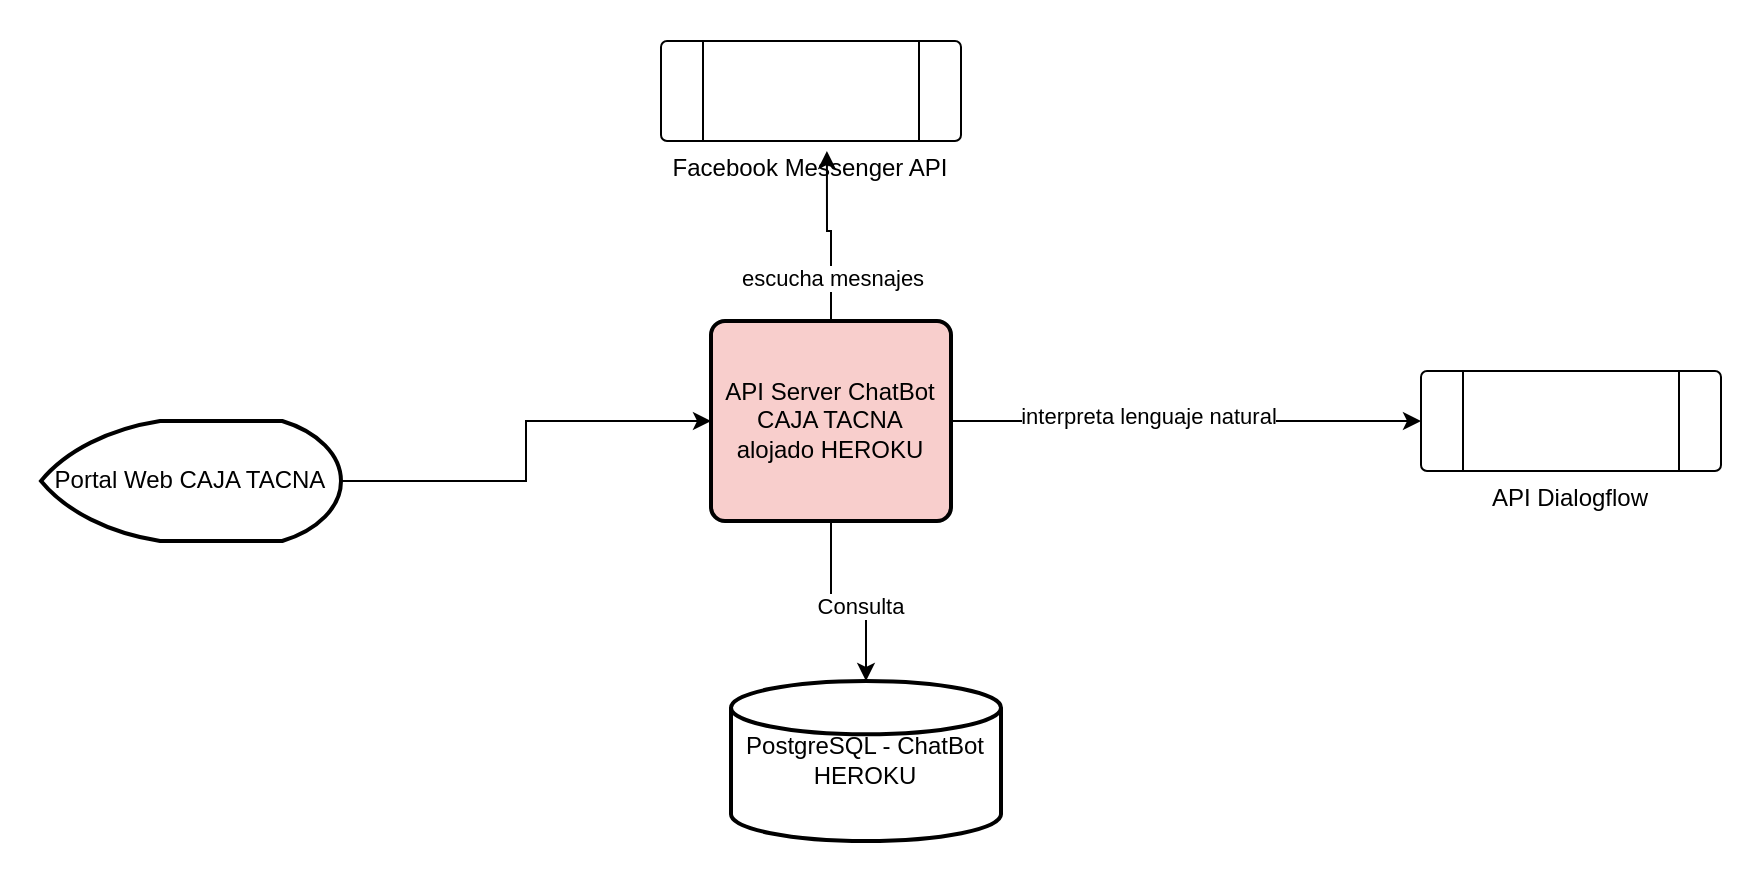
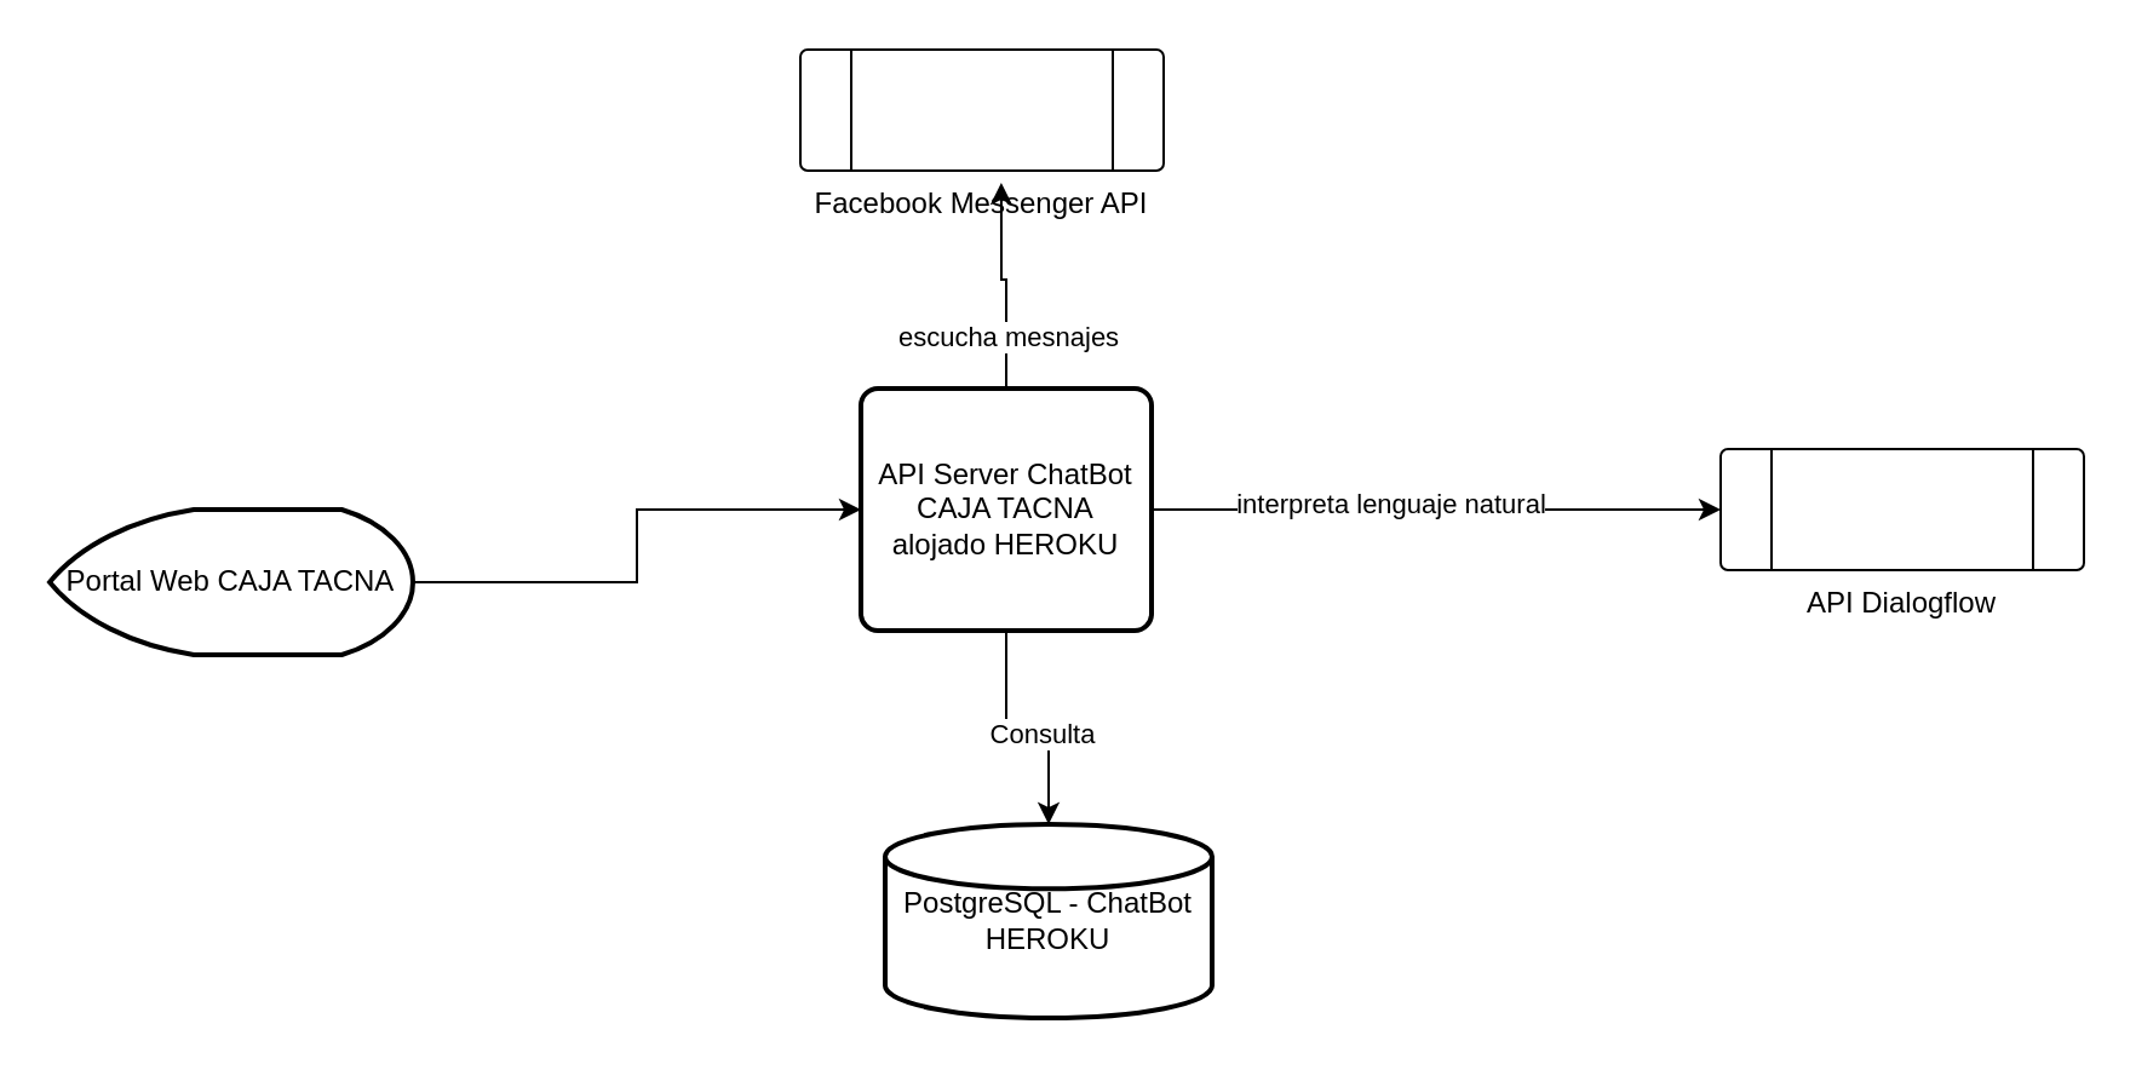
  <mxCell id="0" />
  <mxCell id="1" parent="0" />
  <mxCell id="2" style="edgeStyle=orthogonalEdgeStyle;rounded=0;orthogonalLoop=1;jettySize=auto;html=1;" edge="1" parent="1" source="3" target="10"><mxGeometry relative="1" as="geometry" /></mxCell>
  <mxCell id="3" value="Portal Web CAJA TACNA" style="strokeWidth=2;html=1;shape=mxgraph.flowchart.display;whiteSpace=wrap;" vertex="1" parent="1"><mxGeometry x="20" y="210" width="150" height="60" as="geometry" /></mxCell>
  <mxCell id="4" style="edgeStyle=orthogonalEdgeStyle;rounded=0;orthogonalLoop=1;jettySize=auto;html=1;entryX=0.553;entryY=1.1;entryDx=0;entryDy=0;entryPerimeter=0;" edge="1" parent="1" source="10" target="13"><mxGeometry relative="1" as="geometry" /></mxCell>
  <mxCell id="5" value="escucha mesnajes" style="edgeLabel;html=1;align=center;verticalAlign=middle;resizable=0;points=[];" vertex="1" connectable="0" parent="4"><mxGeometry x="-0.49" relative="1" as="geometry"><mxPoint as="offset" /></mxGeometry></mxCell>
  <mxCell id="6" style="edgeStyle=orthogonalEdgeStyle;rounded=0;orthogonalLoop=1;jettySize=auto;html=1;entryX=0;entryY=0.5;entryDx=0;entryDy=0;" edge="1" parent="1" source="10" target="12"><mxGeometry relative="1" as="geometry" /></mxCell>
  <mxCell id="7" value="interpreta lenguaje natural" style="edgeLabel;html=1;align=center;verticalAlign=middle;resizable=0;points=[];" vertex="1" connectable="0" parent="6"><mxGeometry x="-0.167" y="3" relative="1" as="geometry"><mxPoint as="offset" /></mxGeometry></mxCell>
  <mxCell id="8" style="edgeStyle=orthogonalEdgeStyle;rounded=0;orthogonalLoop=1;jettySize=auto;html=1;" edge="1" parent="1" source="10" target="11"><mxGeometry relative="1" as="geometry" /></mxCell>
  <mxCell id="9" value="Consulta" style="edgeLabel;html=1;align=center;verticalAlign=middle;resizable=0;points=[];" vertex="1" connectable="0" parent="8"><mxGeometry x="0.116" y="-2" relative="1" as="geometry"><mxPoint as="offset" /></mxGeometry></mxCell>
- <mxCell id="10" value="API Server ChatBot CAJA TACNA&lt;br&gt;alojado HEROKU" style="rounded=1;whiteSpace=wrap;html=1;absoluteArcSize=1;arcSize=14;strokeWidth=2;fillColor=#f8cecc;" vertex="1" parent="1"><mxGeometry x="355" y="160" width="120" height="100" as="geometry" /></mxCell>
+ <mxCell id="10" value="API Server ChatBot CAJA TACNA&lt;br&gt;alojado HEROKU" style="rounded=1;whiteSpace=wrap;html=1;absoluteArcSize=1;arcSize=14;strokeWidth=2;" vertex="1" parent="1"><mxGeometry x="355" y="160" width="120" height="100" as="geometry" /></mxCell>
  <mxCell id="11" value="PostgreSQL - ChatBot HEROKU" style="strokeWidth=2;html=1;shape=mxgraph.flowchart.database;whiteSpace=wrap;" vertex="1" parent="1"><mxGeometry x="365" y="340" width="135" height="80" as="geometry" /></mxCell>
  <mxCell id="12" value="API Dialogflow" style="verticalLabelPosition=bottom;verticalAlign=top;html=1;shape=process;whiteSpace=wrap;rounded=1;size=0.14;arcSize=6;" vertex="1" parent="1"><mxGeometry x="710" y="185" width="150" height="50" as="geometry" /></mxCell>
  <mxCell id="13" value="Facebook Messenger API" style="verticalLabelPosition=bottom;verticalAlign=top;html=1;shape=process;whiteSpace=wrap;rounded=1;size=0.14;arcSize=6;" vertex="1" parent="1"><mxGeometry x="330" y="20" width="150" height="50" as="geometry" /></mxCell>
  <mxCell id="14" style="edgeStyle=orthogonalEdgeStyle;rounded=0;orthogonalLoop=1;jettySize=auto;html=1;exitX=0.5;exitY=1;exitDx=0;exitDy=0;" edge="1" parent="1" source="12" target="12"><mxGeometry relative="1" as="geometry" /></mxCell>
